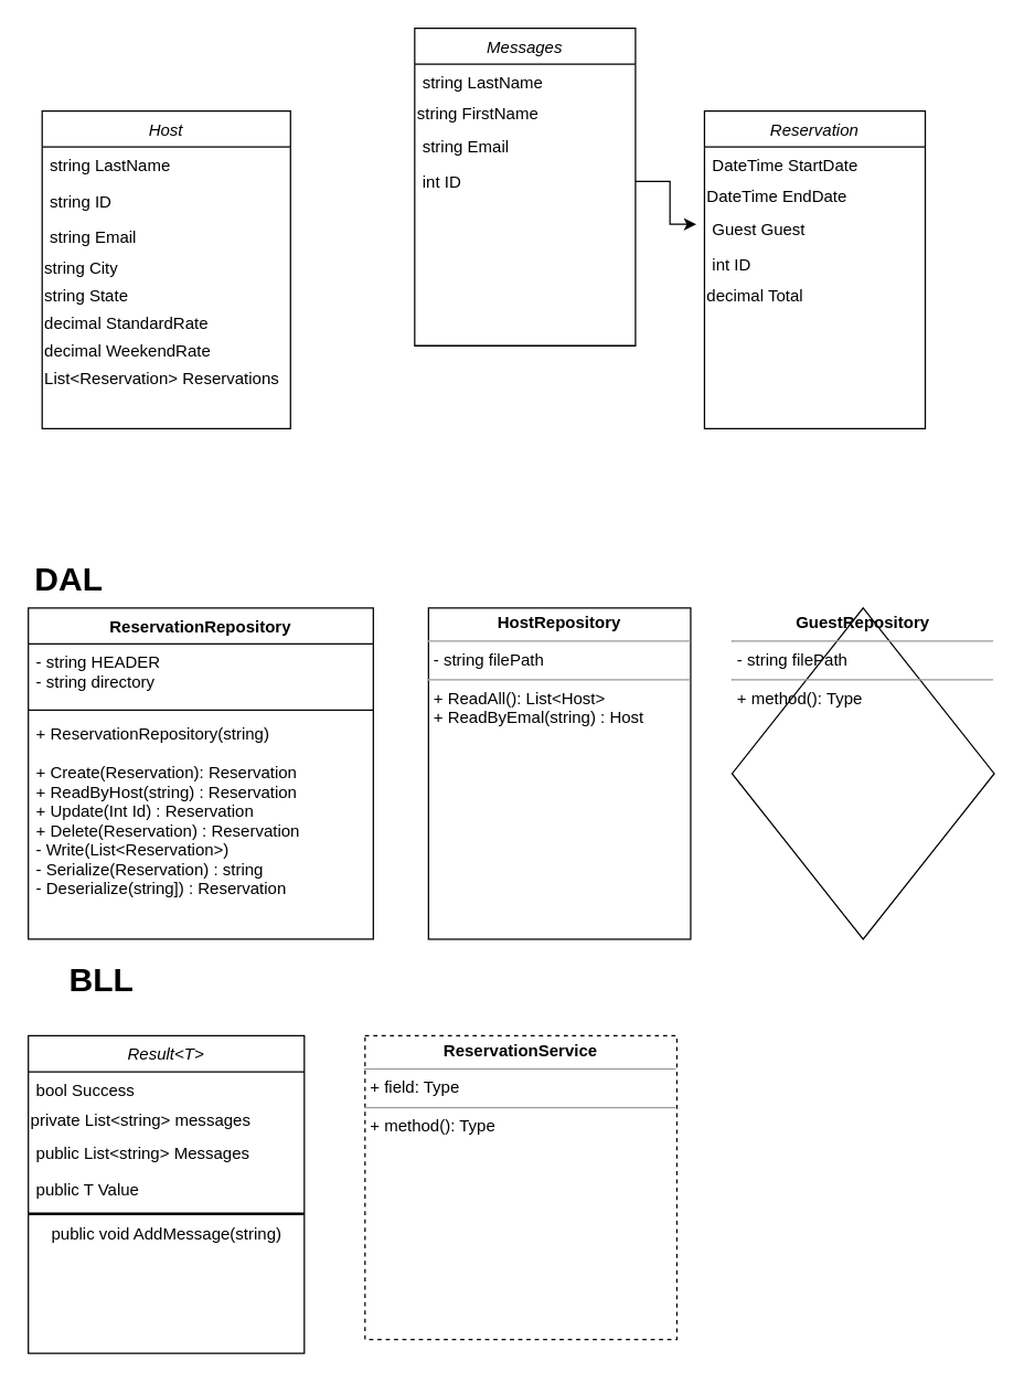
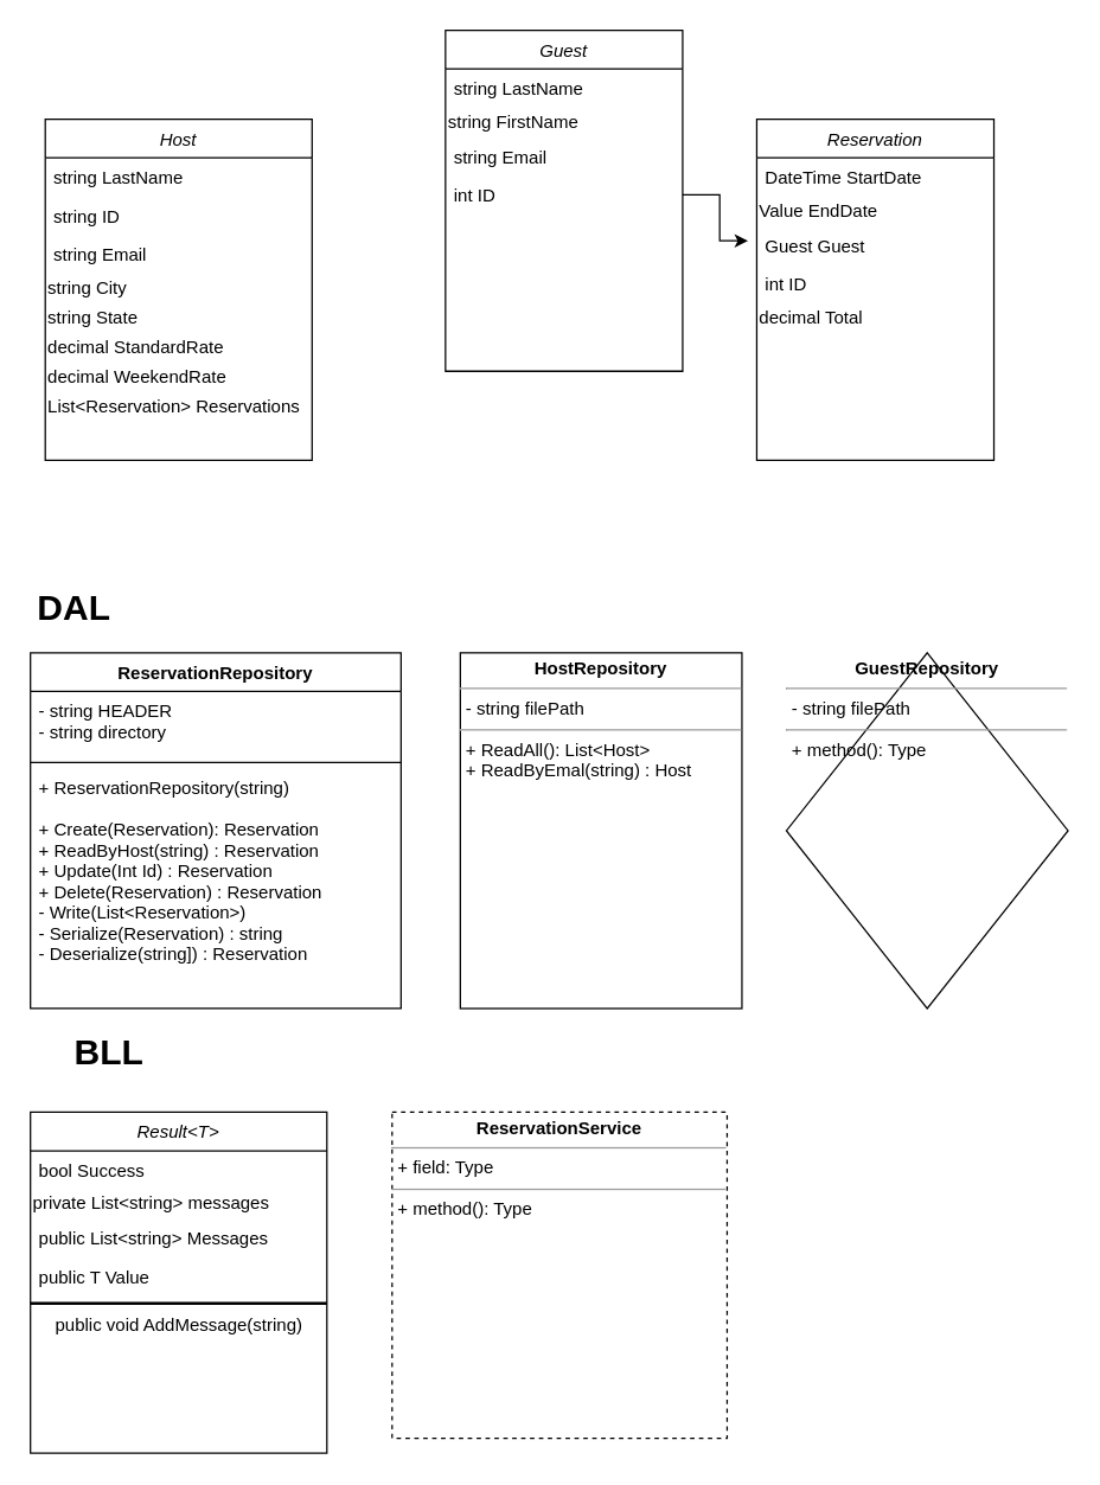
  <mxCell id="0" />
  <mxCell id="1" parent="0" />
  <mxCell id="2" value="Host" style="swimlane;fontStyle=2;align=center;verticalAlign=top;childLayout=stackLayout;horizontal=1;startSize=26;horizontalStack=0;resizeParent=1;resizeLast=0;collapsible=1;marginBottom=0;rounded=0;shadow=0;strokeWidth=1;" parent="1" vertex="1"><mxGeometry x="30" y="80" width="180" height="230" as="geometry"><mxRectangle x="230" y="140" width="160" height="26" as="alternateBounds" /></mxGeometry></mxCell>
  <mxCell id="3" value="string LastName" style="text;align=left;verticalAlign=top;spacingLeft=4;spacingRight=4;overflow=hidden;rotatable=0;points=[[0,0.5],[1,0.5]];portConstraint=eastwest;" parent="2" vertex="1"><mxGeometry y="26" width="180" height="26" as="geometry" /></mxCell>
  <mxCell id="4" value="string ID" style="text;align=left;verticalAlign=top;spacingLeft=4;spacingRight=4;overflow=hidden;rotatable=0;points=[[0,0.5],[1,0.5]];portConstraint=eastwest;rounded=0;shadow=0;html=0;" parent="2" vertex="1"><mxGeometry y="52" width="180" height="26" as="geometry" /></mxCell>
  <mxCell id="5" value="string Email" style="text;align=left;verticalAlign=top;spacingLeft=4;spacingRight=4;overflow=hidden;rotatable=0;points=[[0,0.5],[1,0.5]];portConstraint=eastwest;rounded=0;shadow=0;html=0;" parent="2" vertex="1"><mxGeometry y="78" width="180" height="26" as="geometry" /></mxCell>
  <mxCell id="6" value="&lt;div&gt;&lt;span&gt;string City&lt;/span&gt;&lt;/div&gt;" style="text;html=1;strokeColor=none;fillColor=none;align=left;verticalAlign=middle;whiteSpace=wrap;rounded=0;" vertex="1" parent="2"><mxGeometry y="104" width="180" height="20" as="geometry" /></mxCell>
  <mxCell id="7" value="string State" style="text;html=1;strokeColor=none;fillColor=none;align=left;verticalAlign=middle;whiteSpace=wrap;rounded=0;" vertex="1" parent="2"><mxGeometry y="124" width="180" height="20" as="geometry" /></mxCell>
  <mxCell id="8" value="decimal StandardRate" style="text;html=1;strokeColor=none;fillColor=none;align=left;verticalAlign=middle;whiteSpace=wrap;rounded=0;" vertex="1" parent="2"><mxGeometry y="144" width="180" height="20" as="geometry" /></mxCell>
  <mxCell id="9" value="decimal WeekendRate" style="text;html=1;strokeColor=none;fillColor=none;align=left;verticalAlign=middle;whiteSpace=wrap;rounded=0;" vertex="1" parent="2"><mxGeometry y="164" width="180" height="20" as="geometry" /></mxCell>
  <mxCell id="10" value="List&amp;lt;Reservation&amp;gt; Reservations" style="text;html=1;strokeColor=none;fillColor=none;align=left;verticalAlign=middle;whiteSpace=wrap;rounded=0;" vertex="1" parent="2"><mxGeometry y="184" width="180" height="20" as="geometry" /></mxCell>
- <mxCell id="11" value="Messages" style="swimlane;fontStyle=2;align=center;verticalAlign=top;childLayout=stackLayout;horizontal=1;startSize=26;horizontalStack=0;resizeParent=1;resizeLast=0;collapsible=1;marginBottom=0;rounded=0;shadow=0;strokeWidth=1;" vertex="1" parent="1"><mxGeometry x="300" y="20" width="160" height="230" as="geometry"><mxRectangle x="230" y="140" width="160" height="26" as="alternateBounds" /></mxGeometry></mxCell>
+ <mxCell id="11" value="Guest" style="swimlane;fontStyle=2;align=center;verticalAlign=top;childLayout=stackLayout;horizontal=1;startSize=26;horizontalStack=0;resizeParent=1;resizeLast=0;collapsible=1;marginBottom=0;rounded=0;shadow=0;strokeWidth=1;" vertex="1" parent="1"><mxGeometry x="300" y="20" width="160" height="230" as="geometry"><mxRectangle x="230" y="140" width="160" height="26" as="alternateBounds" /></mxGeometry></mxCell>
  <mxCell id="12" value="string LastName" style="text;align=left;verticalAlign=top;spacingLeft=4;spacingRight=4;overflow=hidden;rotatable=0;points=[[0,0.5],[1,0.5]];portConstraint=eastwest;" vertex="1" parent="11"><mxGeometry y="26" width="160" height="26" as="geometry" /></mxCell>
  <mxCell id="13" value="&lt;div&gt;&lt;span&gt;string FirstName&lt;/span&gt;&lt;/div&gt;" style="text;html=1;strokeColor=none;fillColor=none;align=left;verticalAlign=middle;whiteSpace=wrap;rounded=0;" vertex="1" parent="11"><mxGeometry y="52" width="160" height="20" as="geometry" /></mxCell>
  <mxCell id="14" value="string Email" style="text;align=left;verticalAlign=top;spacingLeft=4;spacingRight=4;overflow=hidden;rotatable=0;points=[[0,0.5],[1,0.5]];portConstraint=eastwest;rounded=0;shadow=0;html=0;" vertex="1" parent="11"><mxGeometry y="72" width="160" height="26" as="geometry" /></mxCell>
  <mxCell id="15" value="int ID" style="text;align=left;verticalAlign=top;spacingLeft=4;spacingRight=4;overflow=hidden;rotatable=0;points=[[0,0.5],[1,0.5]];portConstraint=eastwest;rounded=0;shadow=0;html=0;" vertex="1" parent="11"><mxGeometry y="98" width="160" height="26" as="geometry" /></mxCell>
  <mxCell id="16" value="Reservation" style="swimlane;fontStyle=2;align=center;verticalAlign=top;childLayout=stackLayout;horizontal=1;startSize=26;horizontalStack=0;resizeParent=1;resizeLast=0;collapsible=1;marginBottom=0;rounded=0;shadow=0;strokeWidth=1;" vertex="1" parent="1"><mxGeometry x="510" y="80" width="160" height="230" as="geometry"><mxRectangle x="230" y="140" width="160" height="26" as="alternateBounds" /></mxGeometry></mxCell>
  <mxCell id="17" value="DateTime StartDate" style="text;align=left;verticalAlign=top;spacingLeft=4;spacingRight=4;overflow=hidden;rotatable=0;points=[[0,0.5],[1,0.5]];portConstraint=eastwest;" vertex="1" parent="16"><mxGeometry y="26" width="160" height="26" as="geometry" /></mxCell>
- <mxCell id="18" value="&lt;div&gt;&lt;span&gt;DateTime EndDate&lt;/span&gt;&lt;/div&gt;" style="text;html=1;strokeColor=none;fillColor=none;align=left;verticalAlign=middle;whiteSpace=wrap;rounded=0;" vertex="1" parent="16"><mxGeometry y="52" width="160" height="20" as="geometry" /></mxCell>
+ <mxCell id="18" value="&lt;div&gt;&lt;span&gt;Value EndDate&lt;/span&gt;&lt;/div&gt;" style="text;html=1;strokeColor=none;fillColor=none;align=left;verticalAlign=middle;whiteSpace=wrap;rounded=0;" vertex="1" parent="16"><mxGeometry y="52" width="160" height="20" as="geometry" /></mxCell>
  <mxCell id="19" value="Guest Guest" style="text;align=left;verticalAlign=top;spacingLeft=4;spacingRight=4;overflow=hidden;rotatable=0;points=[[0,0.5],[1,0.5]];portConstraint=eastwest;rounded=0;shadow=0;html=0;" vertex="1" parent="16"><mxGeometry y="72" width="160" height="26" as="geometry" /></mxCell>
  <mxCell id="20" value="int ID" style="text;align=left;verticalAlign=top;spacingLeft=4;spacingRight=4;overflow=hidden;rotatable=0;points=[[0,0.5],[1,0.5]];portConstraint=eastwest;rounded=0;shadow=0;html=0;" vertex="1" parent="16"><mxGeometry y="98" width="160" height="26" as="geometry" /></mxCell>
  <mxCell id="21" value="decimal Total" style="text;html=1;strokeColor=none;fillColor=none;align=left;verticalAlign=middle;whiteSpace=wrap;rounded=0;" vertex="1" parent="16"><mxGeometry y="124" width="160" height="20" as="geometry" /></mxCell>
  <mxCell id="22" style="edgeStyle=orthogonalEdgeStyle;rounded=0;orthogonalLoop=1;jettySize=auto;html=1;exitX=1;exitY=0.5;exitDx=0;exitDy=0;entryX=-0.037;entryY=0.385;entryDx=0;entryDy=0;entryPerimeter=0;" edge="1" parent="1" source="15" target="19"><mxGeometry relative="1" as="geometry" /></mxCell>
  <mxCell id="23" value="Result&lt;T&gt;" style="swimlane;fontStyle=2;align=center;verticalAlign=top;childLayout=stackLayout;horizontal=1;startSize=26;horizontalStack=0;resizeParent=1;resizeLast=0;collapsible=1;marginBottom=0;rounded=0;shadow=0;strokeWidth=1;" vertex="1" parent="1"><mxGeometry x="20" y="750" width="200" height="230" as="geometry"><mxRectangle x="230" y="140" width="160" height="26" as="alternateBounds" /></mxGeometry></mxCell>
  <mxCell id="24" value="bool Success" style="text;align=left;verticalAlign=top;spacingLeft=4;spacingRight=4;overflow=hidden;rotatable=0;points=[[0,0.5],[1,0.5]];portConstraint=eastwest;" vertex="1" parent="23"><mxGeometry y="26" width="200" height="26" as="geometry" /></mxCell>
  <mxCell id="25" value="&lt;div&gt;&lt;span&gt;private List&amp;lt;string&amp;gt; messages&lt;/span&gt;&lt;/div&gt;" style="text;html=1;strokeColor=none;fillColor=none;align=left;verticalAlign=middle;whiteSpace=wrap;rounded=0;" vertex="1" parent="23"><mxGeometry y="52" width="200" height="20" as="geometry" /></mxCell>
  <mxCell id="26" value="public List&lt;string&gt; Messages" style="text;align=left;verticalAlign=top;spacingLeft=4;spacingRight=4;overflow=hidden;rotatable=0;points=[[0,0.5],[1,0.5]];portConstraint=eastwest;rounded=0;shadow=0;html=0;" vertex="1" parent="23"><mxGeometry y="72" width="200" height="26" as="geometry" /></mxCell>
  <mxCell id="27" value="public T Value" style="text;align=left;verticalAlign=top;spacingLeft=4;spacingRight=4;overflow=hidden;rotatable=0;points=[[0,0.5],[1,0.5]];portConstraint=eastwest;rounded=0;shadow=0;html=0;" vertex="1" parent="23"><mxGeometry y="98" width="200" height="26" as="geometry" /></mxCell>
  <mxCell id="28" value="" style="line;strokeWidth=2;html=1;align=left;" vertex="1" parent="23"><mxGeometry y="124" width="200" height="10" as="geometry" /></mxCell>
  <mxCell id="29" value="public void AddMessage(string)" style="text;html=1;align=center;verticalAlign=middle;resizable=0;points=[];autosize=1;strokeColor=none;" vertex="1" parent="23"><mxGeometry y="134" width="200" height="20" as="geometry" /></mxCell>
  <mxCell id="30" value="&lt;h1&gt;BLL&lt;/h1&gt;" style="text;html=1;strokeColor=none;fillColor=none;spacing=5;spacingTop=-20;whiteSpace=wrap;overflow=hidden;rounded=0;align=left;" vertex="1" parent="1"><mxGeometry x="45" y="690" width="190" height="40" as="geometry" /></mxCell>
- <mxCell id="31" value="&lt;h1&gt;DAL&lt;/h1&gt;" style="text;html=1;strokeColor=none;fillColor=none;spacing=5;spacingTop=-20;whiteSpace=wrap;overflow=hidden;rounded=0;align=left;" vertex="1" parent="1"><mxGeometry x="20" y="400" width="190" height="40" as="geometry" /></mxCell>
+ <mxCell id="31" value="&lt;h1&gt;DAL&lt;/h1&gt;" style="text;html=1;strokeColor=none;fillColor=none;spacing=5;spacingTop=-20;whiteSpace=wrap;overflow=hidden;rounded=0;align=left;" vertex="1" parent="1"><mxGeometry x="20" y="390" width="190" height="40" as="geometry" /></mxCell>
  <mxCell id="32" value="ReservationRepository" style="swimlane;fontStyle=1;align=center;verticalAlign=top;childLayout=stackLayout;horizontal=1;startSize=26;horizontalStack=0;resizeParent=1;resizeParentMax=0;resizeLast=0;collapsible=1;marginBottom=0;" vertex="1" parent="1"><mxGeometry x="20" y="440" width="250" height="240" as="geometry" /></mxCell>
  <mxCell id="33" value="- string HEADER&#10;- string directory" style="text;strokeColor=none;fillColor=none;align=left;verticalAlign=top;spacingLeft=4;spacingRight=4;overflow=hidden;rotatable=0;points=[[0,0.5],[1,0.5]];portConstraint=eastwest;" vertex="1" parent="32"><mxGeometry y="26" width="250" height="44" as="geometry" /></mxCell>
  <mxCell id="34" value="" style="line;strokeWidth=1;fillColor=none;align=left;verticalAlign=middle;spacingTop=-1;spacingLeft=3;spacingRight=3;rotatable=0;labelPosition=right;points=[];portConstraint=eastwest;" vertex="1" parent="32"><mxGeometry y="70" width="250" height="8" as="geometry" /></mxCell>
  <mxCell id="35" value="+ ReservationRepository(string)&#10;&#10;+ Create(Reservation): Reservation&#10;+ ReadByHost(string) : Reservation&#10;+ Update(Int Id) : Reservation&#10;+ Delete(Reservation) : Reservation&#10;- Write(List&lt;Reservation&gt;)&#10;- Serialize(Reservation) : string&#10;- Deserialize(string]) : Reservation" style="text;strokeColor=none;fillColor=none;align=left;verticalAlign=top;spacingLeft=4;spacingRight=4;overflow=hidden;rotatable=0;points=[[0,0.5],[1,0.5]];portConstraint=eastwest;" vertex="1" parent="32"><mxGeometry y="78" width="250" height="162" as="geometry" /></mxCell>
  <mxCell id="36" value="&lt;p style=&quot;margin: 0px ; margin-top: 4px ; text-align: center&quot;&gt;&lt;b&gt;ReservationService&lt;/b&gt;&lt;/p&gt;&lt;hr size=&quot;1&quot;&gt;&lt;p style=&quot;margin: 0px ; margin-left: 4px&quot;&gt;+ field: Type&lt;/p&gt;&lt;hr size=&quot;1&quot;&gt;&lt;p style=&quot;margin: 0px ; margin-left: 4px&quot;&gt;+ method(): Type&lt;/p&gt;" style="verticalAlign=top;align=left;overflow=fill;fontSize=12;fontFamily=Helvetica;html=1;dashed=1;" vertex="1" parent="1"><mxGeometry x="264" y="750" width="226" height="220" as="geometry" /></mxCell>
  <mxCell id="37" value="&lt;p style=&quot;margin: 0px ; margin-top: 4px ; text-align: center&quot;&gt;&lt;b&gt;HostRepository&lt;/b&gt;&lt;/p&gt;&lt;hr size=&quot;1&quot;&gt;&lt;p style=&quot;margin: 0px ; margin-left: 4px&quot;&gt;- string filePath&lt;br&gt;&lt;/p&gt;&lt;hr size=&quot;1&quot;&gt;&lt;p style=&quot;margin: 0px ; margin-left: 4px&quot;&gt;+ ReadAll(): List&amp;lt;Host&amp;gt;&lt;/p&gt;&lt;p style=&quot;margin: 0px ; margin-left: 4px&quot;&gt;+ ReadByEmal(string) : Host&lt;/p&gt;" style="verticalAlign=top;align=left;overflow=fill;fontSize=12;fontFamily=Helvetica;html=1;" vertex="1" parent="1"><mxGeometry x="310" y="440" width="190" height="240" as="geometry" /></mxCell>
  <mxCell id="38" value="&lt;p style=&quot;margin: 0px ; margin-top: 4px ; text-align: center&quot;&gt;&lt;b&gt;GuestRepository&lt;/b&gt;&lt;/p&gt;&lt;hr size=&quot;1&quot;&gt;&lt;p style=&quot;margin: 0px ; margin-left: 4px&quot;&gt;- string filePath&lt;br&gt;&lt;/p&gt;&lt;hr size=&quot;1&quot;&gt;&lt;p style=&quot;margin: 0px ; margin-left: 4px&quot;&gt;+ method(): Type&lt;/p&gt;" style="rhombus;verticalAlign=top;align=left;overflow=fill;fontSize=12;fontFamily=Helvetica;html=1;" vertex="1" parent="1"><mxGeometry x="530" y="440" width="190" height="240" as="geometry" /></mxCell>
